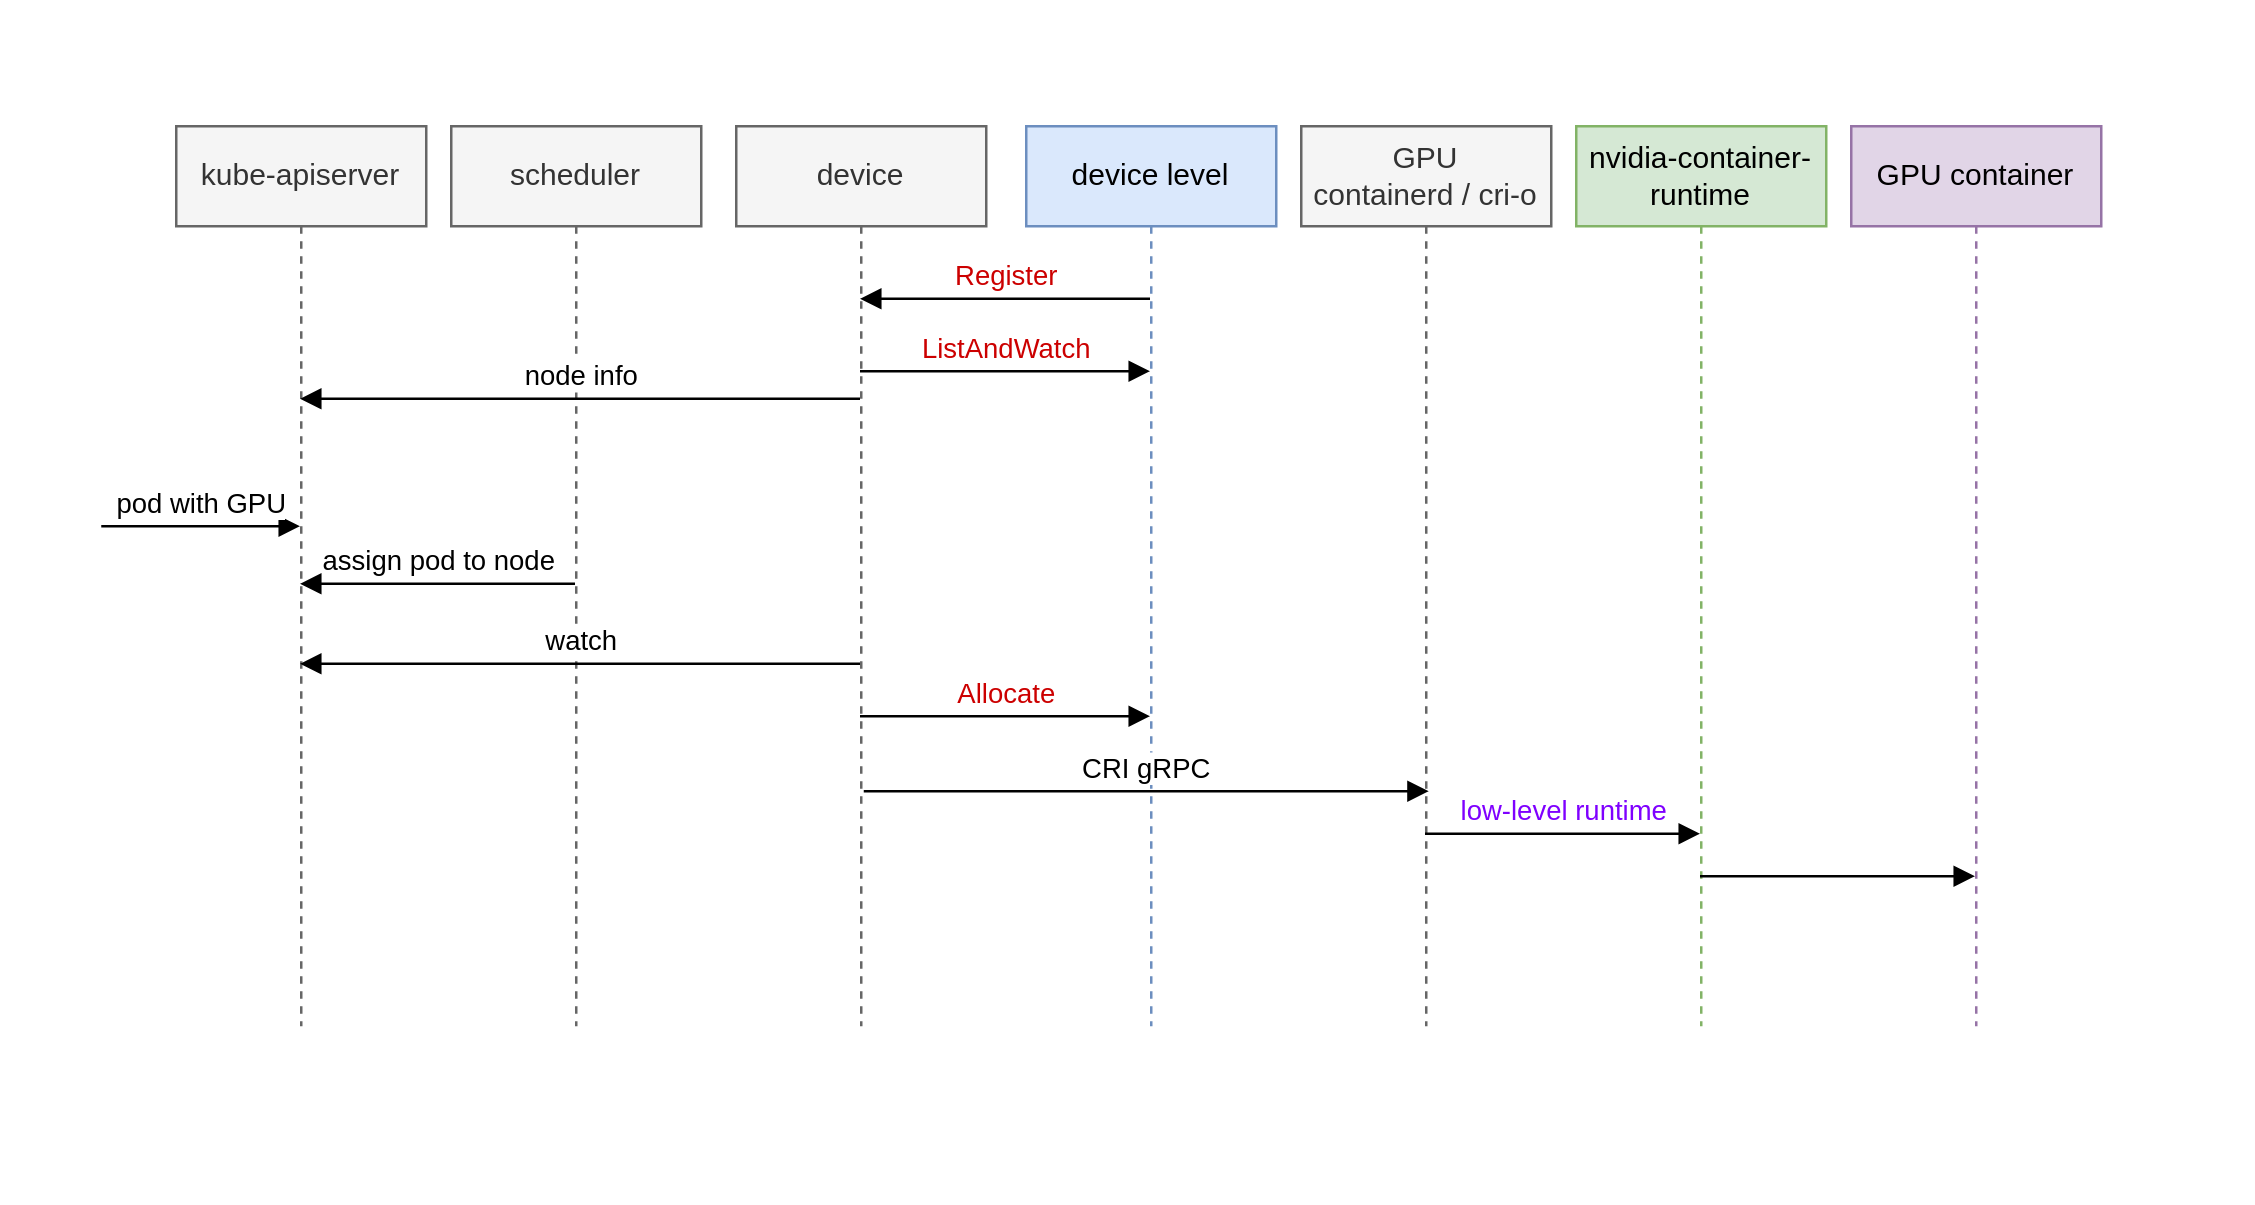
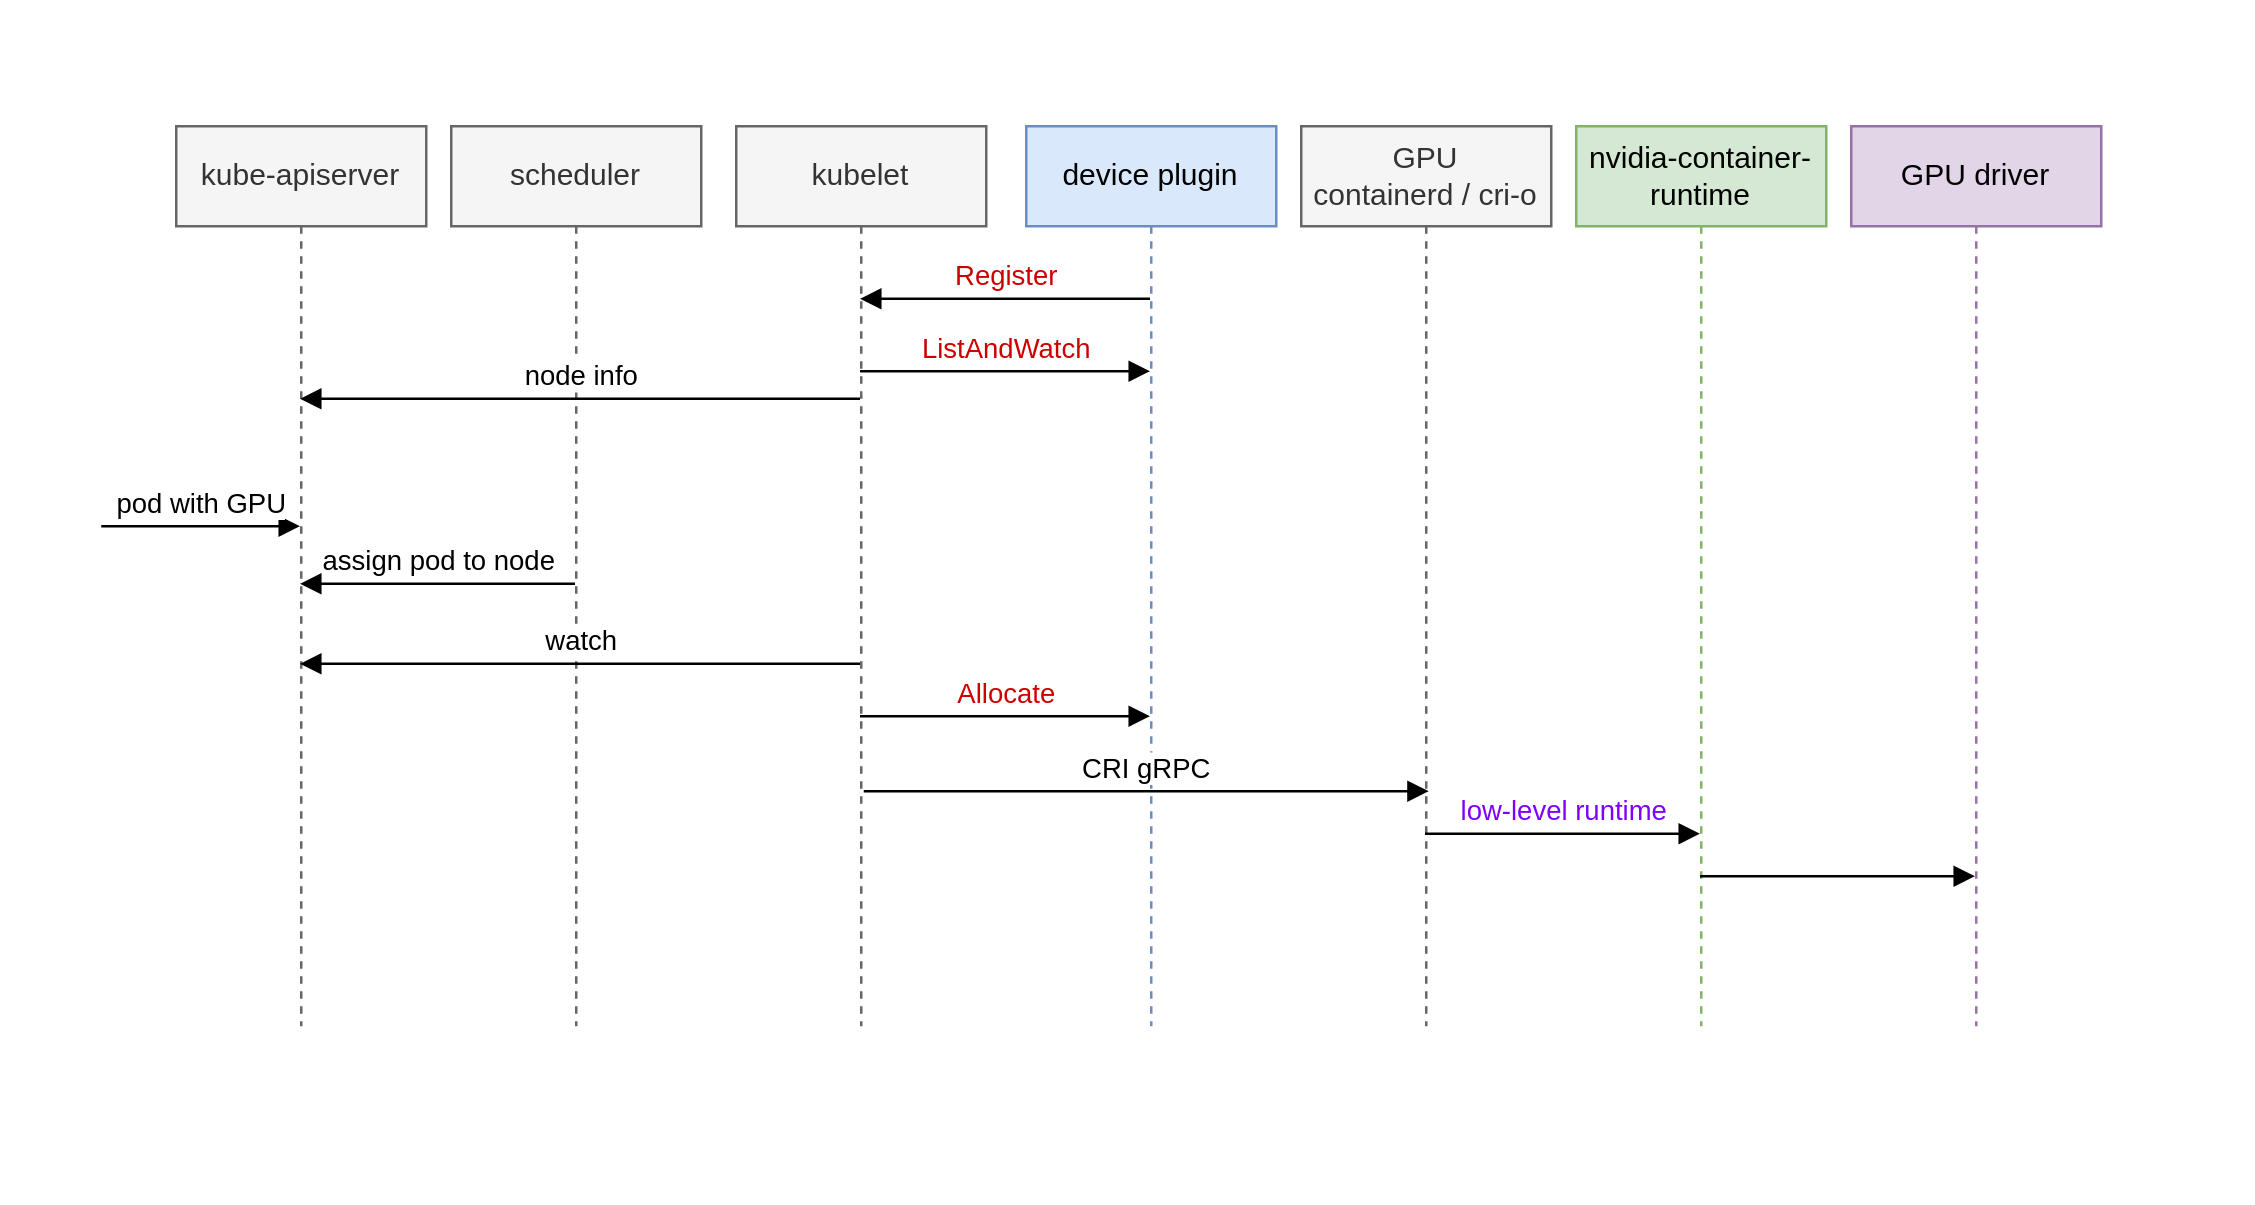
  <mxCell id="0" />
  <mxCell id="1" parent="0" />
  <mxCell id="2" value="" style="rounded=0;whiteSpace=wrap;html=1;strokeColor=none;" vertex="1" parent="1"><mxGeometry x="20" y="20" width="860" height="440" as="geometry" /></mxCell>
  <mxCell id="3" value="kube-apiserver" style="shape=umlLifeline;perimeter=lifelinePerimeter;whiteSpace=wrap;html=1;container=1;dropTarget=0;collapsible=0;recursiveResize=0;outlineConnect=0;portConstraint=eastwest;newEdgeStyle={&quot;curved&quot;:0,&quot;rounded&quot;:0};fillColor=#f5f5f5;fontColor=#333333;strokeColor=#666666;" vertex="1" parent="1"><mxGeometry x="70" y="50" width="100" height="360" as="geometry" /></mxCell>
  <mxCell id="4" value="scheduler" style="shape=umlLifeline;perimeter=lifelinePerimeter;whiteSpace=wrap;html=1;container=1;dropTarget=0;collapsible=0;recursiveResize=0;outlineConnect=0;portConstraint=eastwest;newEdgeStyle={&quot;curved&quot;:0,&quot;rounded&quot;:0};fillColor=#f5f5f5;fontColor=#333333;strokeColor=#666666;" vertex="1" parent="1"><mxGeometry x="180" y="50" width="100" height="360" as="geometry" /></mxCell>
- <mxCell id="5" value="device" style="shape=umlLifeline;perimeter=lifelinePerimeter;whiteSpace=wrap;html=1;container=1;dropTarget=0;collapsible=0;recursiveResize=0;outlineConnect=0;portConstraint=eastwest;newEdgeStyle={&quot;curved&quot;:0,&quot;rounded&quot;:0};fillColor=#f5f5f5;strokeColor=#666666;fontColor=#333333;" vertex="1" parent="1"><mxGeometry x="294" y="50" width="100" height="360" as="geometry" /></mxCell>
- <mxCell id="6" value="device level" style="shape=umlLifeline;perimeter=lifelinePerimeter;whiteSpace=wrap;html=1;container=1;dropTarget=0;collapsible=0;recursiveResize=0;outlineConnect=0;portConstraint=eastwest;newEdgeStyle={&quot;curved&quot;:0,&quot;rounded&quot;:0};fillColor=#dae8fc;strokeColor=#6c8ebf;" vertex="1" parent="1"><mxGeometry x="410" y="50" width="100" height="360" as="geometry" /></mxCell>
+ <mxCell id="5" value="kubelet" style="shape=umlLifeline;perimeter=lifelinePerimeter;whiteSpace=wrap;html=1;container=1;dropTarget=0;collapsible=0;recursiveResize=0;outlineConnect=0;portConstraint=eastwest;newEdgeStyle={&quot;curved&quot;:0,&quot;rounded&quot;:0};fillColor=#f5f5f5;strokeColor=#666666;fontColor=#333333;" vertex="1" parent="1"><mxGeometry x="294" y="50" width="100" height="360" as="geometry" /></mxCell>
+ <mxCell id="6" value="device plugin" style="shape=umlLifeline;perimeter=lifelinePerimeter;whiteSpace=wrap;html=1;container=1;dropTarget=0;collapsible=0;recursiveResize=0;outlineConnect=0;portConstraint=eastwest;newEdgeStyle={&quot;curved&quot;:0,&quot;rounded&quot;:0};fillColor=#dae8fc;strokeColor=#6c8ebf;" vertex="1" parent="1"><mxGeometry x="410" y="50" width="100" height="360" as="geometry" /></mxCell>
  <mxCell id="7" value="GPU&lt;div&gt;containerd / cri-o&lt;/div&gt;" style="shape=umlLifeline;perimeter=lifelinePerimeter;whiteSpace=wrap;html=1;container=1;dropTarget=0;collapsible=0;recursiveResize=0;outlineConnect=0;portConstraint=eastwest;newEdgeStyle={&quot;curved&quot;:0,&quot;rounded&quot;:0};fillColor=#f5f5f5;strokeColor=#666666;fontColor=#333333;" vertex="1" parent="1"><mxGeometry x="520" y="50" width="100" height="360" as="geometry" /></mxCell>
  <mxCell id="8" value="nvidia-container-runtime" style="shape=umlLifeline;perimeter=lifelinePerimeter;whiteSpace=wrap;html=1;container=1;dropTarget=0;collapsible=0;recursiveResize=0;outlineConnect=0;portConstraint=eastwest;newEdgeStyle={&quot;curved&quot;:0,&quot;rounded&quot;:0};fillColor=#d5e8d4;strokeColor=#82b366;" vertex="1" parent="1"><mxGeometry x="630" y="50" width="100" height="360" as="geometry" /></mxCell>
- <mxCell id="9" value="GPU container" style="shape=umlLifeline;perimeter=lifelinePerimeter;whiteSpace=wrap;html=1;container=1;dropTarget=0;collapsible=0;recursiveResize=0;outlineConnect=0;portConstraint=eastwest;newEdgeStyle={&quot;curved&quot;:0,&quot;rounded&quot;:0};fillColor=#e1d5e7;strokeColor=#9673a6;" vertex="1" parent="1"><mxGeometry x="740" y="50" width="100" height="360" as="geometry" /></mxCell>
+ <mxCell id="9" value="GPU driver" style="shape=umlLifeline;perimeter=lifelinePerimeter;whiteSpace=wrap;html=1;container=1;dropTarget=0;collapsible=0;recursiveResize=0;outlineConnect=0;portConstraint=eastwest;newEdgeStyle={&quot;curved&quot;:0,&quot;rounded&quot;:0};fillColor=#e1d5e7;strokeColor=#9673a6;" vertex="1" parent="1"><mxGeometry x="740" y="50" width="100" height="360" as="geometry" /></mxCell>
  <mxCell id="10" value="&lt;font color=&quot;#cc0000&quot;&gt;Register&lt;/font&gt;" style="html=1;verticalAlign=bottom;endArrow=block;curved=0;rounded=0;" edge="1" parent="1"><mxGeometry width="80" relative="1" as="geometry"><mxPoint x="459.5" y="119" as="sourcePoint" /><mxPoint x="343.5" y="119" as="targetPoint" /></mxGeometry></mxCell>
  <mxCell id="11" value="&lt;font color=&quot;#cc0000&quot;&gt;ListAndWatch&lt;/font&gt;" style="html=1;verticalAlign=bottom;endArrow=block;curved=0;rounded=0;startArrow=none;startFill=0;" edge="1" parent="1"><mxGeometry width="80" relative="1" as="geometry"><mxPoint x="343.5" y="148" as="sourcePoint" /><mxPoint x="459.5" y="148" as="targetPoint" /></mxGeometry></mxCell>
  <mxCell id="12" value="pod with GPU" style="html=1;verticalAlign=bottom;endArrow=block;curved=0;rounded=0;" edge="1" parent="1"><mxGeometry x="0.007" width="80" relative="1" as="geometry"><mxPoint x="40" y="210" as="sourcePoint" /><mxPoint x="119.5" y="210" as="targetPoint" /><mxPoint as="offset" /></mxGeometry></mxCell>
  <mxCell id="13" value="node info" style="html=1;verticalAlign=bottom;endArrow=none;curved=0;rounded=0;startArrow=block;startFill=1;endFill=0;" edge="1" parent="1"><mxGeometry width="80" relative="1" as="geometry"><mxPoint x="119.5" y="159" as="sourcePoint" /><mxPoint x="343.5" y="159" as="targetPoint" /></mxGeometry></mxCell>
  <mxCell id="14" value="assign pod to node" style="html=1;verticalAlign=bottom;endArrow=none;curved=0;rounded=0;startArrow=block;startFill=1;endFill=0;" edge="1" parent="1"><mxGeometry width="80" relative="1" as="geometry"><mxPoint x="119.5" y="233" as="sourcePoint" /><mxPoint x="229.5" y="233" as="targetPoint" /></mxGeometry></mxCell>
  <mxCell id="15" value="watch" style="html=1;verticalAlign=bottom;endArrow=block;curved=0;rounded=0;" edge="1" parent="1"><mxGeometry width="80" relative="1" as="geometry"><mxPoint x="343.5" y="265" as="sourcePoint" /><mxPoint x="119.5" y="265" as="targetPoint" /><mxPoint as="offset" /></mxGeometry></mxCell>
  <mxCell id="16" value="&lt;font color=&quot;#cc0000&quot;&gt;Allocate&lt;/font&gt;" style="html=1;verticalAlign=bottom;endArrow=block;curved=0;rounded=0;" edge="1" parent="1"><mxGeometry width="80" relative="1" as="geometry"><mxPoint x="343.5" y="286" as="sourcePoint" /><mxPoint x="459.5" y="286" as="targetPoint" /></mxGeometry></mxCell>
  <mxCell id="17" value="CRI gRPC" style="html=1;verticalAlign=bottom;endArrow=block;curved=0;rounded=0;" edge="1" parent="1"><mxGeometry width="80" relative="1" as="geometry"><mxPoint x="345" y="316" as="sourcePoint" /><mxPoint x="571" y="316" as="targetPoint" /></mxGeometry></mxCell>
  <mxCell id="18" value="&lt;font color=&quot;#7f00ff&quot;&gt;low-level runtime&lt;/font&gt;" style="html=1;verticalAlign=bottom;endArrow=block;curved=0;rounded=0;" edge="1" parent="1"><mxGeometry width="80" relative="1" as="geometry"><mxPoint x="569.5" y="333" as="sourcePoint" /><mxPoint x="679.5" y="333" as="targetPoint" /></mxGeometry></mxCell>
  <mxCell id="19" value="" style="html=1;verticalAlign=bottom;endArrow=block;curved=0;rounded=0;" edge="1" parent="1"><mxGeometry width="80" relative="1" as="geometry"><mxPoint x="679.5" y="350" as="sourcePoint" /><mxPoint x="789.5" y="350" as="targetPoint" /></mxGeometry></mxCell>
